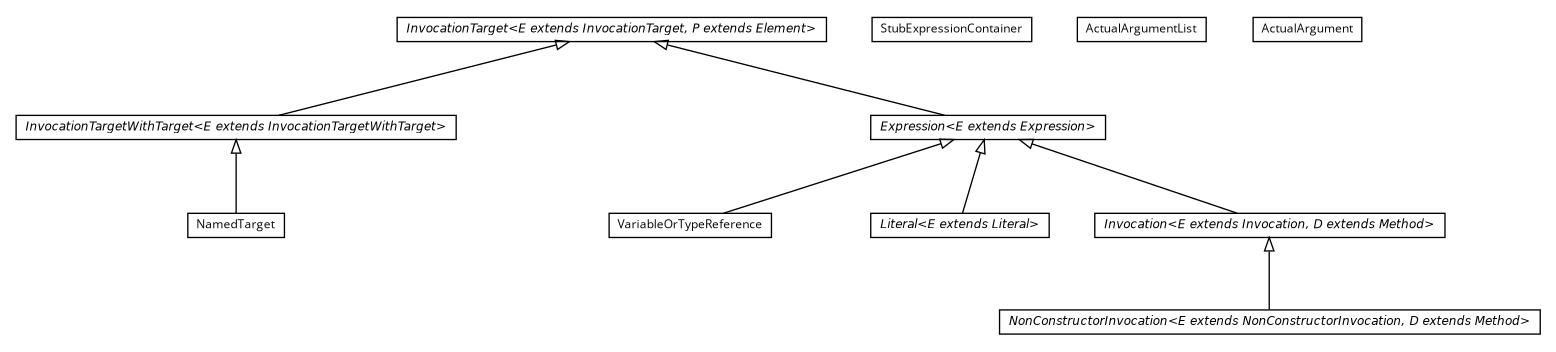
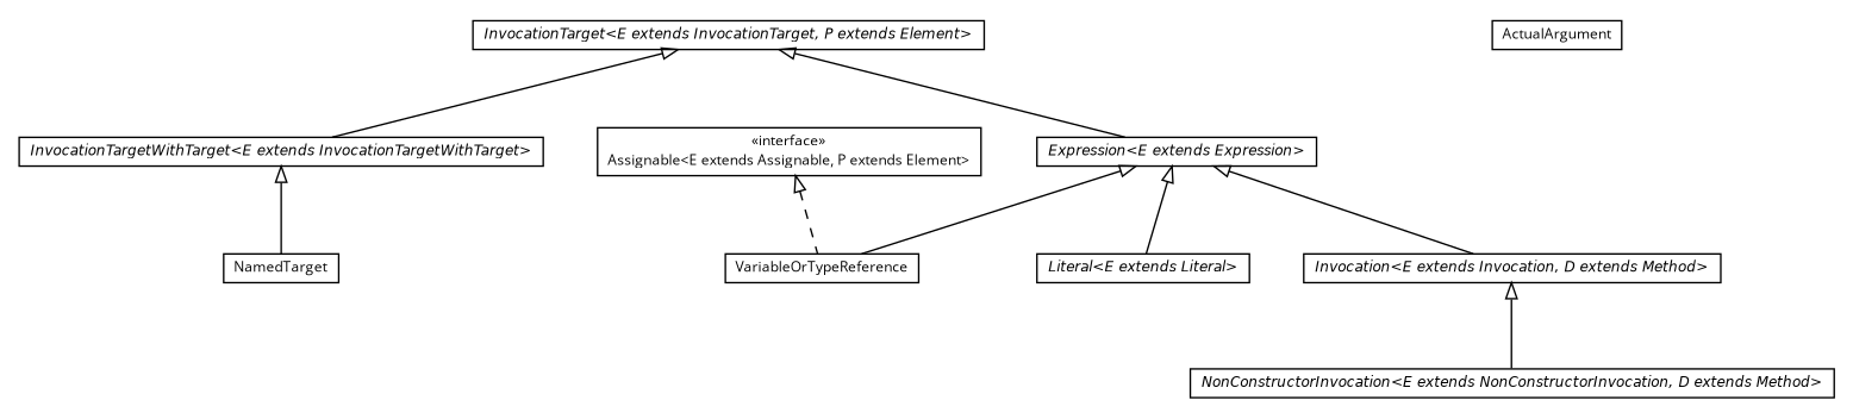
  digraph {
    fontname="Open Sans"
    nodesep=0.25
    ranksep=0.5
    node [fontcolor=black fontname="Open Sans" fontsize=9.0 shape=plaintext]
    edge [arrowtail=empty dir=back fontname="Open Sans" fontsize=10 headport=p labelfontname=Helvetica labelfontsize=10 tailport=p]
    n1 [label=<<table title="chameleon.core.expression.VariableOrTypeReference" border="0" cellborder="1" cellspacing="0" cellpadding="2" port="p" href="./VariableOrTypeReference.html"> 		<tr><td><table border="0" cellspacing="0" cellpadding="1"> <tr><td align="center" balign="center"> VariableOrTypeReference </td></tr> 		</table></td></tr> 		</table>>]
-   n2 [label=<<table title="chameleon.core.expression.StubExpressionContainer" border="0" cellborder="1" cellspacing="0" cellpadding="2" port="p" href="./StubExpressionContainer.html"> 		<tr><td><table border="0" cellspacing="0" cellpadding="1"> <tr><td align="center" balign="center"> StubExpressionContainer </td></tr> 		</table></td></tr> 		</table>>]
    n3 [label=<<table title="chameleon.core.expression.NonConstructorInvocation" border="0" cellborder="1" cellspacing="0" cellpadding="2" port="p" href="./NonConstructorInvocation.html"> 		<tr><td><table border="0" cellspacing="0" cellpadding="1"> <tr><td align="center" balign="center"><font face="Helvetica-Oblique"> NonConstructorInvocation&lt;E extends NonConstructorInvocation, D extends Method&gt; </font></td></tr> 		</table></td></tr> 		</table>>]
    n4 [label=<<table title="chameleon.core.expression.NamedTarget" border="0" cellborder="1" cellspacing="0" cellpadding="2" port="p" href="./NamedTarget.html"> 		<tr><td><table border="0" cellspacing="0" cellpadding="1"> <tr><td align="center" balign="center"> NamedTarget </td></tr> 		</table></td></tr> 		</table>>]
    n5 [label=<<table title="chameleon.core.expression.Literal" border="0" cellborder="1" cellspacing="0" cellpadding="2" port="p" href="./Literal.html"> 		<tr><td><table border="0" cellspacing="0" cellpadding="1"> <tr><td align="center" balign="center"><font face="Helvetica-Oblique"> Literal&lt;E extends Literal&gt; </font></td></tr> 		</table></td></tr> 		</table>>]
    n6 [label=<<table title="chameleon.core.expression.InvocationTargetWithTarget" border="0" cellborder="1" cellspacing="0" cellpadding="2" port="p" href="./InvocationTargetWithTarget.html"> 		<tr><td><table border="0" cellspacing="0" cellpadding="1"> <tr><td align="center" balign="center"><font face="Helvetica-Oblique"> InvocationTargetWithTarget&lt;E extends InvocationTargetWithTarget&gt; </font></td></tr> 		</table></td></tr> 		</table>>]
    n7 [label=<<table title="chameleon.core.expression.InvocationTarget" border="0" cellborder="1" cellspacing="0" cellpadding="2" port="p" href="./InvocationTarget.html"> 		<tr><td><table border="0" cellspacing="0" cellpadding="1"> <tr><td align="center" balign="center"><font face="Helvetica-Oblique"> InvocationTarget&lt;E extends InvocationTarget, P extends Element&gt; </font></td></tr> 		</table></td></tr> 		</table>>]
    n8 [label=<<table title="chameleon.core.expression.Expression" border="0" cellborder="1" cellspacing="0" cellpadding="2" port="p" href="./Expression.html"> 		<tr><td><table border="0" cellspacing="0" cellpadding="1"> <tr><td align="center" balign="center"><font face="Helvetica-Oblique"> Expression&lt;E extends Expression&gt; </font></td></tr> 		</table></td></tr> 		</table>>]
    n9 [label=<<table title="chameleon.core.expression.Invocation" border="0" cellborder="1" cellspacing="0" cellpadding="2" port="p" href="./Invocation.html"> 		<tr><td><table border="0" cellspacing="0" cellpadding="1"> <tr><td align="center" balign="center"><font face="Helvetica-Oblique"> Invocation&lt;E extends Invocation, D extends Method&gt; </font></td></tr> 		</table></td></tr> 		</table>>]
-   n11 [label=<<table title="chameleon.core.expression.ActualArgumentList" border="0" cellborder="1" cellspacing="0" cellpadding="2" port="p" href="./ActualArgumentList.html"> 		<tr><td><table border="0" cellspacing="0" cellpadding="1"> <tr><td align="center" balign="center"> ActualArgumentList </td></tr> 		</table></td></tr> 		</table>>]
+   n10 [label=<<table title="chameleon.core.expression.Assignable" border="0" cellborder="1" cellspacing="0" cellpadding="2" port="p" href="./Assignable.html"> 		<tr><td><table border="0" cellspacing="0" cellpadding="1"> <tr><td align="center" balign="center"> &#171;interface&#187; </td></tr> <tr><td align="center" balign="center"> Assignable&lt;E extends Assignable, P extends Element&gt; </td></tr> 		</table></td></tr> 		</table>>]
    n12 [label=<<table title="chameleon.core.expression.ActualArgument" border="0" cellborder="1" cellspacing="0" cellpadding="2" port="p" href="./ActualArgument.html"> 		<tr><td><table border="0" cellspacing="0" cellpadding="1"> <tr><td align="center" balign="center"> ActualArgument </td></tr> 		</table></td></tr> 		</table>>]
    n6 -> n4
    n7 -> n6
    n7 -> n8
    n8 -> n1
    n8 -> n5
    n8 -> n9
    n9 -> n3
+   n10 -> n1 [style=dashed]
  }
